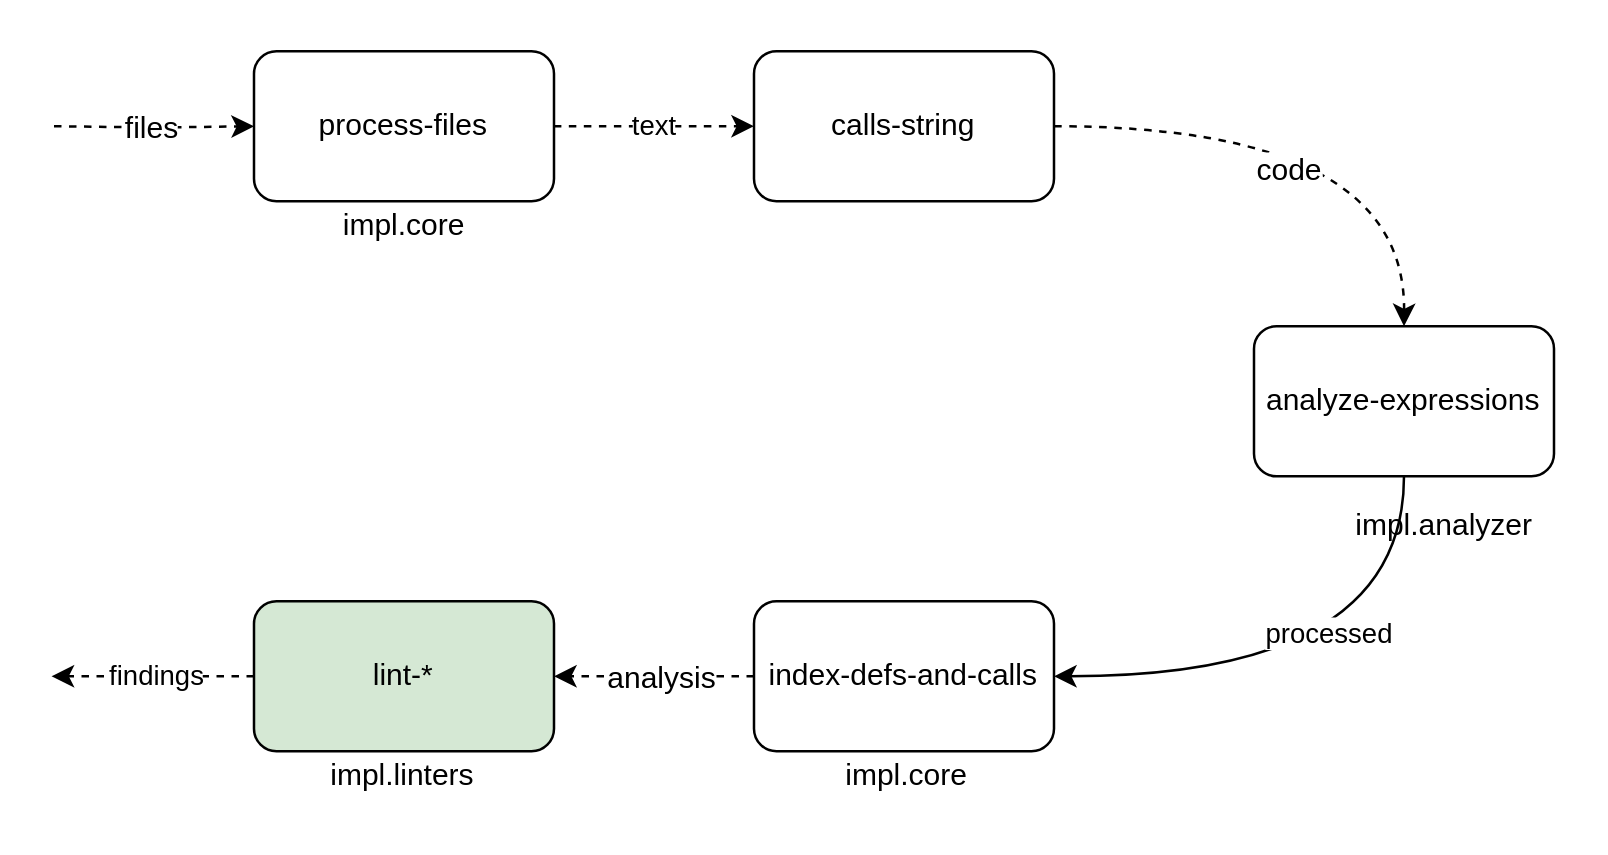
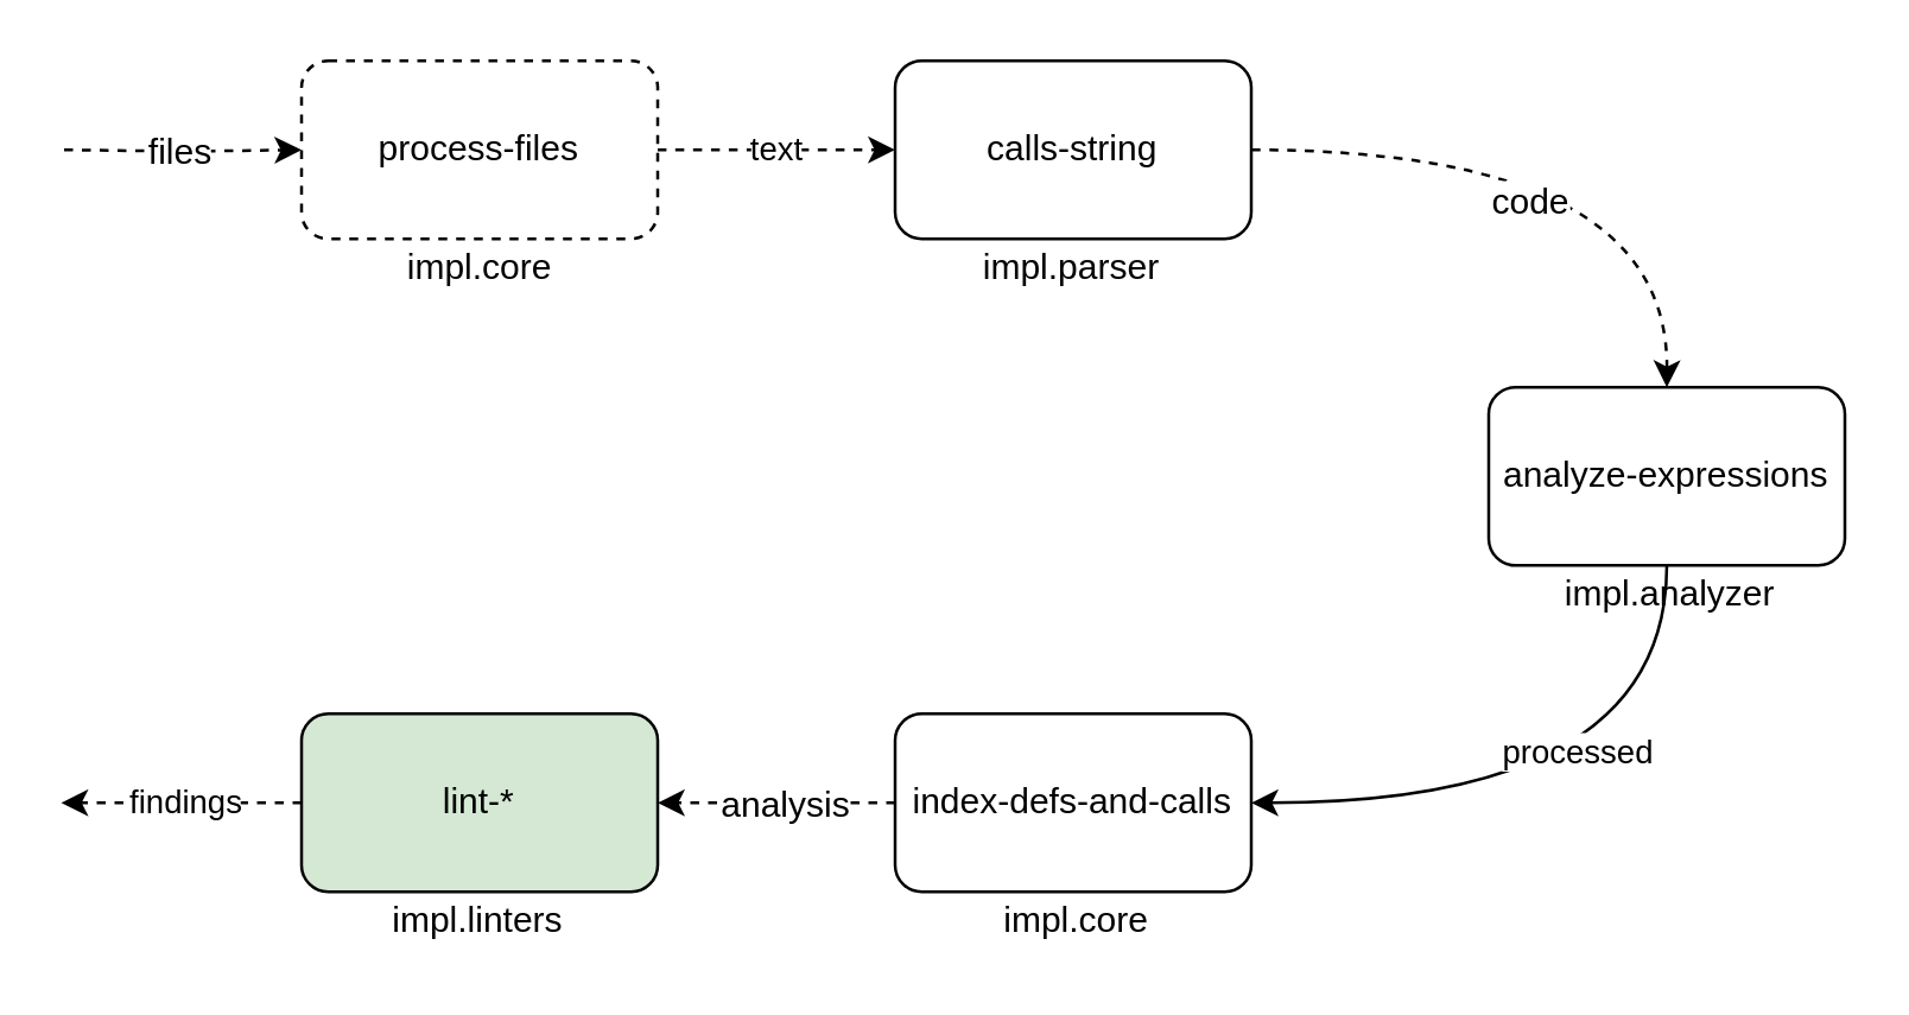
  <mxCell id="0" />
  <mxCell id="1" parent="0" />
  <mxCell id="2" value="" style="edgeStyle=orthogonalEdgeStyle;rounded=0;orthogonalLoop=1;jettySize=auto;html=1;dashed=1;" edge="1" parent="1" target="5"><mxGeometry relative="1" as="geometry"><mxPoint x="21" y="50" as="sourcePoint" /></mxGeometry></mxCell>
  <mxCell id="3" value="files" style="text;html=1;resizable=0;points=[];align=center;verticalAlign=middle;labelBackgroundColor=#ffffff;" vertex="1" connectable="0" parent="2"><mxGeometry x="-0.181" relative="1" as="geometry"><mxPoint x="6" as="offset" /></mxGeometry></mxCell>
  <mxCell id="4" value="text" style="edgeStyle=orthogonalEdgeStyle;curved=1;rounded=0;orthogonalLoop=1;jettySize=auto;html=1;entryX=0;entryY=0.5;entryDx=0;entryDy=0;dashed=1;" edge="1" parent="1" source="5" target="6"><mxGeometry relative="1" as="geometry"><mxPoint x="271" y="50" as="targetPoint" /></mxGeometry></mxCell>
- <mxCell id="5" value="process-files" style="rounded=1;whiteSpace=wrap;html=1;" vertex="1" parent="1"><mxGeometry x="101" y="20" width="120" height="60" as="geometry" /></mxCell>
+ <mxCell id="5" value="process-files" style="rounded=1;whiteSpace=wrap;html=1;dashed=1;" vertex="1" parent="1"><mxGeometry x="101" y="20" width="120" height="60" as="geometry" /></mxCell>
  <mxCell id="6" value="calls-string" style="rounded=1;whiteSpace=wrap;html=1;" vertex="1" parent="1"><mxGeometry x="301" y="20" width="120" height="60" as="geometry" /></mxCell>
  <mxCell id="7" value="processed" style="edgeStyle=orthogonalEdgeStyle;rounded=0;orthogonalLoop=1;jettySize=auto;html=1;curved=1;entryX=1;entryY=0.5;entryDx=0;entryDy=0;exitX=0.5;exitY=1;exitDx=0;exitDy=0;dashed=0;" edge="1" parent="1" source="8" target="11"><mxGeometry x="-0.429" y="-30" relative="1" as="geometry"><mxPoint as="offset" /></mxGeometry></mxCell>
  <mxCell id="8" value="analyze-expressions" style="rounded=1;whiteSpace=wrap;html=1;" vertex="1" parent="1"><mxGeometry x="501" y="130" width="120" height="60" as="geometry" /></mxCell>
  <mxCell id="9" value="" style="edgeStyle=orthogonalEdgeStyle;rounded=0;orthogonalLoop=1;jettySize=auto;html=1;dashed=1;" edge="1" parent="1" source="11" target="13"><mxGeometry relative="1" as="geometry" /></mxCell>
  <mxCell id="10" value="analysis" style="text;html=1;resizable=0;points=[];align=center;verticalAlign=middle;labelBackgroundColor=#ffffff;" vertex="1" connectable="0" parent="9"><mxGeometry x="-0.252" y="-1" relative="1" as="geometry"><mxPoint x="-8" y="1" as="offset" /></mxGeometry></mxCell>
  <mxCell id="11" value="index-defs-and-calls" style="rounded=1;whiteSpace=wrap;html=1;" vertex="1" parent="1"><mxGeometry x="301" y="240" width="120" height="60" as="geometry" /></mxCell>
  <mxCell id="12" value="findings" style="edgeStyle=none;rounded=0;orthogonalLoop=1;jettySize=auto;html=1;dashed=1;spacingLeft=4;" edge="1" parent="1" source="13"><mxGeometry relative="1" as="geometry"><mxPoint x="20" y="270" as="targetPoint" /></mxGeometry></mxCell>
  <mxCell id="13" value="lint-*" style="rounded=1;whiteSpace=wrap;html=1;fillColor=#d5e8d4;" vertex="1" parent="1"><mxGeometry x="101" y="240" width="120" height="60" as="geometry" /></mxCell>
  <mxCell id="14" value="" style="endArrow=classic;html=1;edgeStyle=orthogonalEdgeStyle;curved=1;exitX=1;exitY=0.5;exitDx=0;exitDy=0;dashed=1;" edge="1" parent="1" source="6"><mxGeometry width="50" height="50" relative="1" as="geometry"><mxPoint x="431" y="60" as="sourcePoint" /><mxPoint x="561" y="130" as="targetPoint" /></mxGeometry></mxCell>
  <mxCell id="15" value="code" style="text;html=1;resizable=0;points=[];align=center;verticalAlign=middle;labelBackgroundColor=#ffffff;" vertex="1" connectable="0" parent="14"><mxGeometry x="-0.154" y="-17" relative="1" as="geometry"><mxPoint as="offset" /></mxGeometry></mxCell>
  <mxCell id="16" value="impl.core" style="text;html=1;resizable=0;points=[];autosize=1;align=left;verticalAlign=top;spacingTop=-4;" vertex="1" parent="1"><mxGeometry x="135" y="80" width="60" height="20" as="geometry" /></mxCell>
+ <mxCell id="17" value="impl.parser" style="text;html=1;resizable=0;points=[];autosize=1;align=left;verticalAlign=top;spacingTop=-4;" vertex="1" parent="1"><mxGeometry x="329" y="80" width="70" height="20" as="geometry" /></mxCell>
  <mxCell id="18" value="impl.core" style="text;html=1;resizable=0;points=[];autosize=1;align=left;verticalAlign=top;spacingTop=-4;" vertex="1" parent="1"><mxGeometry x="336" y="300" width="60" height="20" as="geometry" /></mxCell>
  <mxCell id="19" value="impl.linters" style="text;html=1;resizable=0;points=[];autosize=1;align=left;verticalAlign=top;spacingTop=-4;" vertex="1" parent="1"><mxGeometry x="130" y="300" width="70" height="20" as="geometry" /></mxCell>
- <mxCell id="20" value="impl.analyzer" style="text;html=1;resizable=0;points=[];autosize=1;align=left;verticalAlign=top;spacingTop=-4;" vertex="1" parent="1"><mxGeometry x="540" y="200" width="90" height="20" as="geometry" /></mxCell>
+ <mxCell id="20" value="impl.analyzer" style="text;html=1;resizable=0;points=[];autosize=1;align=left;verticalAlign=top;spacingTop=-4;" vertex="1" parent="1"><mxGeometry x="525" y="190" width="90" height="20" as="geometry" /></mxCell>
  <mxCell id="21" value="" style="endArrow=classic;html=1;dashed=1;exitX=0;exitY=0.5;exitDx=0;exitDy=0;" edge="1" parent="1" source="13"><mxGeometry width="50" height="50" relative="1" as="geometry"><mxPoint x="101" y="270" as="sourcePoint" /><mxPoint x="101" y="270" as="targetPoint" /></mxGeometry></mxCell>
